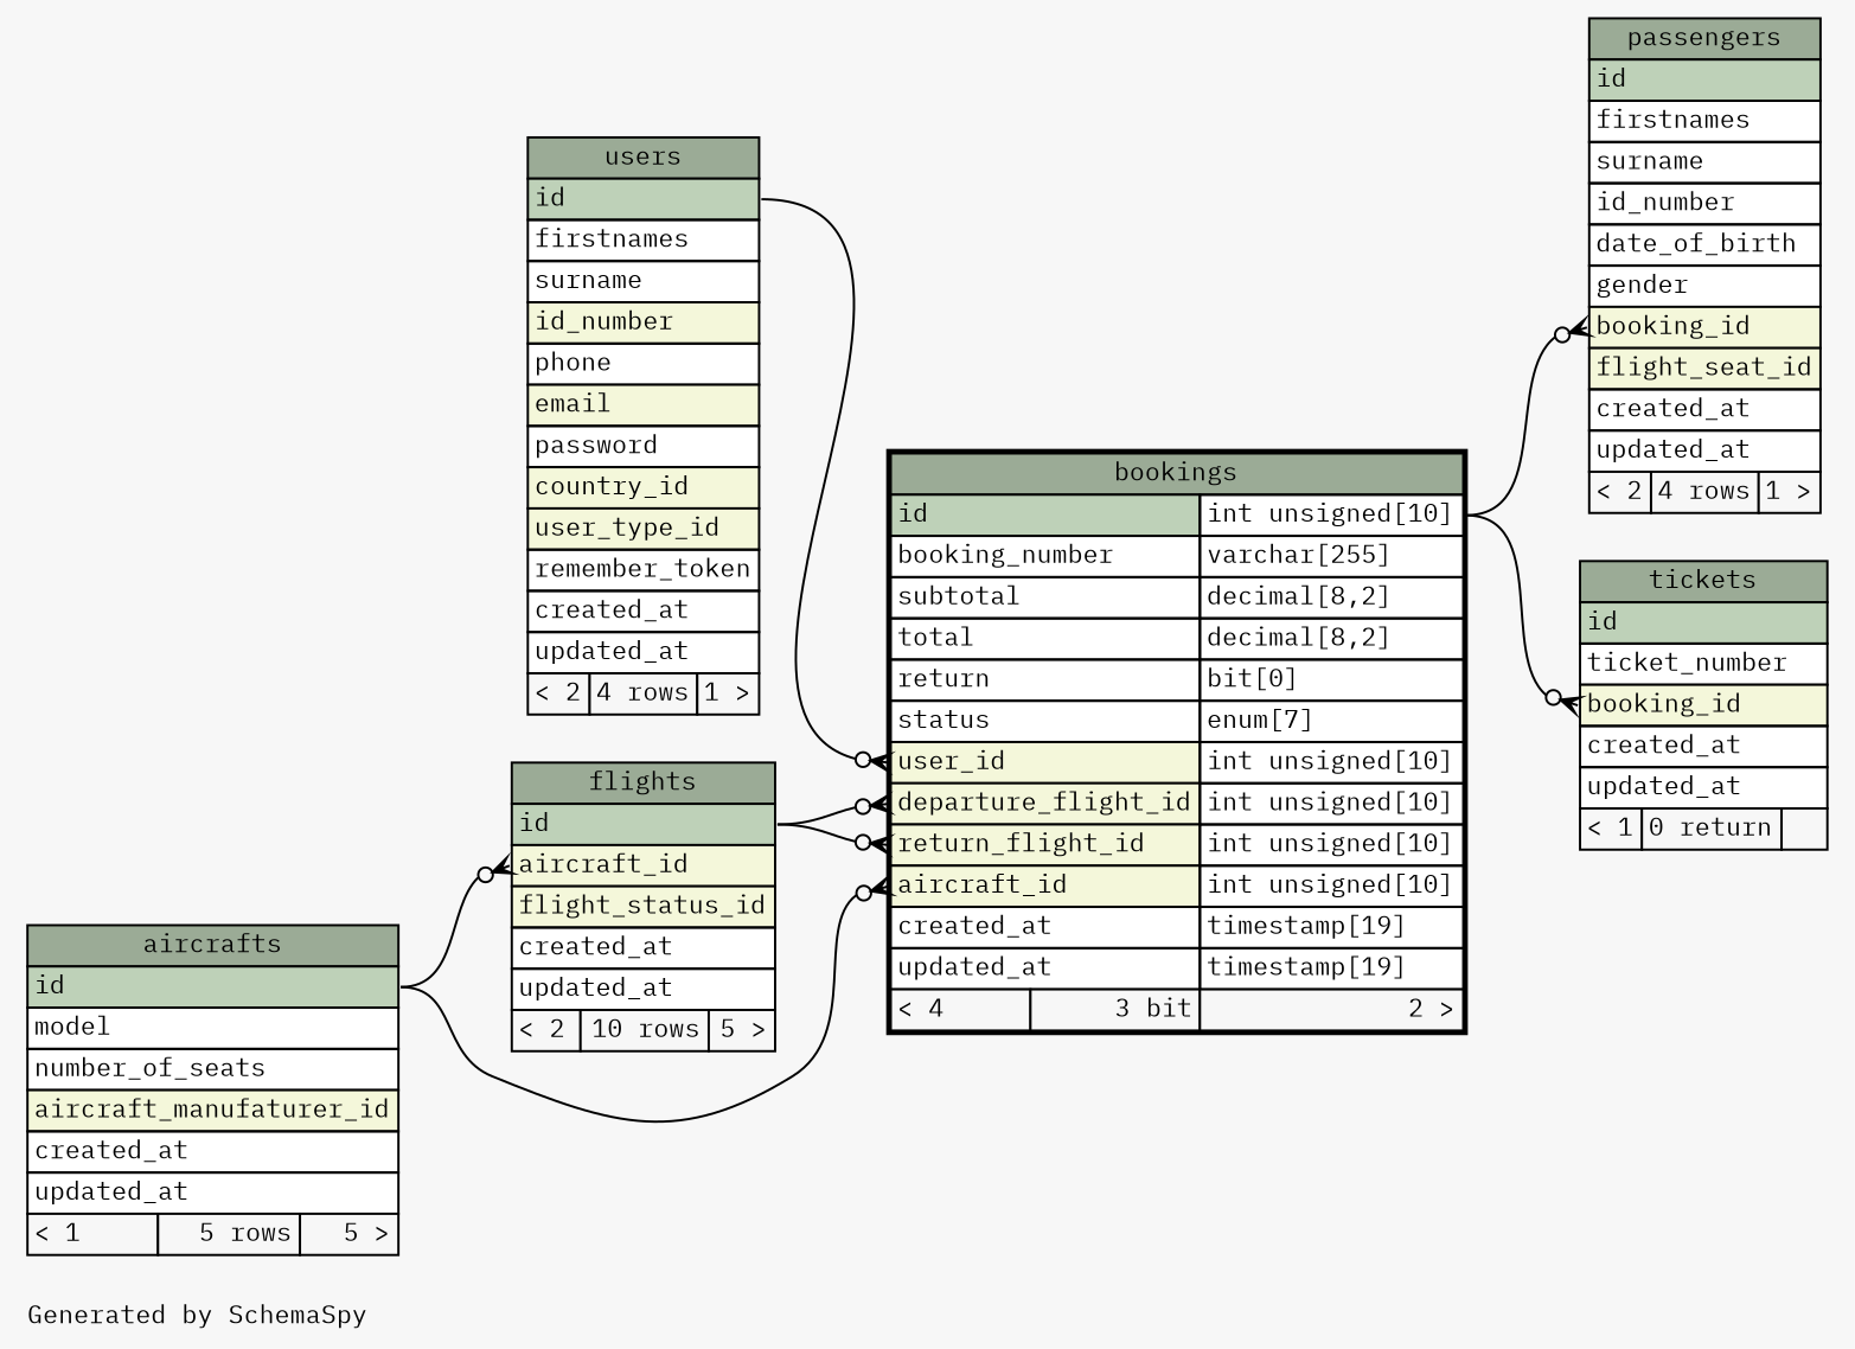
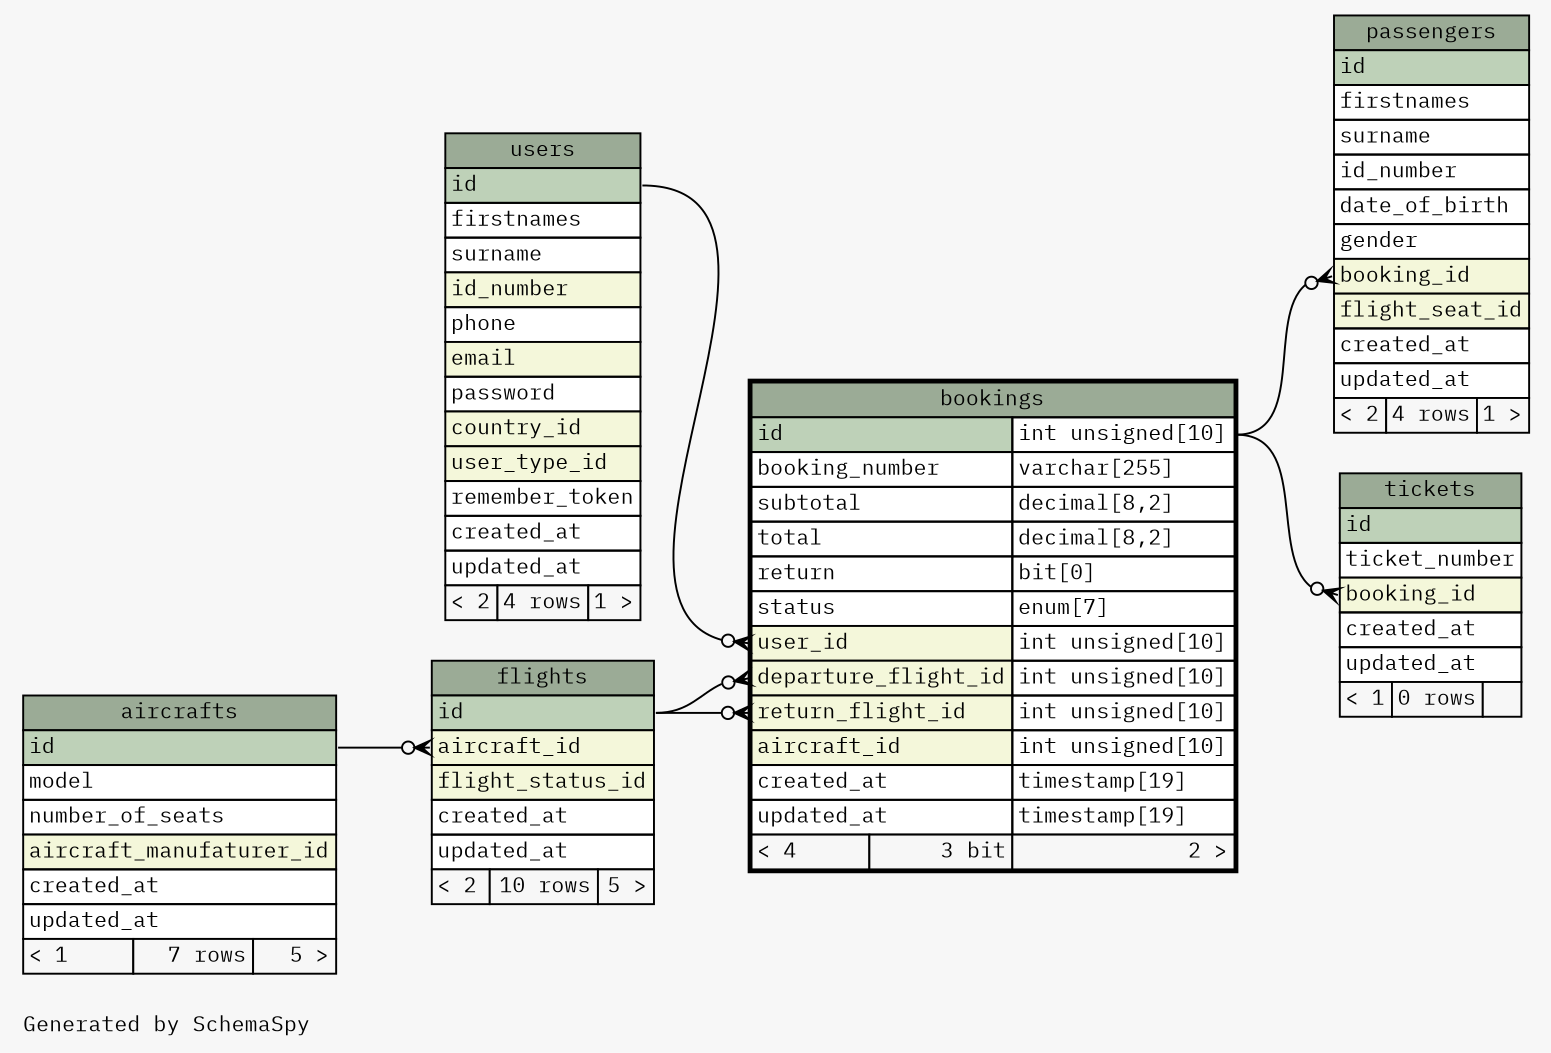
  digraph {
    bgcolor="#f7f7f7"
    fontname="IBM Plex Mono"
    fontsize=11
    label="\nGenerated by SchemaSpy"
    labeljust=l
    nodesep=0.18
    rankdir=RL
    ranksep=0.46
    node [fontname="IBM Plex Mono" fontsize=11 shape=plaintext]
    edge [arrowhead=none arrowsize=0.8 arrowtail=crowodot dir=back fontname="IBM Plex Mono" headport="id:e" tailport="aircraft_id:w"]
    n1 [label=<     <TABLE BORDER="2" CELLBORDER="1" CELLSPACING="0" BGCOLOR="#ffffff">       <TR><TD COLSPAN="3" BGCOLOR="#9bab96" ALIGN="CENTER">bookings</TD></TR>       <TR><TD PORT="id" COLSPAN="2" BGCOLOR="#bed1b8" ALIGN="LEFT">id</TD><TD PORT="id.type" ALIGN="LEFT">int unsigned[10]</TD></TR>       <TR><TD PORT="booking_number" COLSPAN="2" ALIGN="LEFT">booking_number</TD><TD PORT="booking_number.type" ALIGN="LEFT">varchar[255]</TD></TR>       <TR><TD PORT="subtotal" COLSPAN="2" ALIGN="LEFT">subtotal</TD><TD PORT="subtotal.type" ALIGN="LEFT">decimal[8,2]</TD></TR>       <TR><TD PORT="total" COLSPAN="2" ALIGN="LEFT">total</TD><TD PORT="total.type" ALIGN="LEFT">decimal[8,2]</TD></TR>       <TR><TD PORT="return" COLSPAN="2" ALIGN="LEFT">return</TD><TD PORT="return.type" ALIGN="LEFT">bit[0]</TD></TR>       <TR><TD PORT="status" COLSPAN="2" ALIGN="LEFT">status</TD><TD PORT="status.type" ALIGN="LEFT">enum[7]</TD></TR>       <TR><TD PORT="user_id" COLSPAN="2" BGCOLOR="#f4f7da" ALIGN="LEFT">user_id</TD><TD PORT="user_id.type" ALIGN="LEFT">int unsigned[10]</TD></TR>       <TR><TD PORT="departure_flight_id" COLSPAN="2" BGCOLOR="#f4f7da" ALIGN="LEFT">departure_flight_id</TD><TD PORT="departure_flight_id.type" ALIGN="LEFT">int unsigned[10]</TD></TR>       <TR><TD PORT="return_flight_id" COLSPAN="2" BGCOLOR="#f4f7da" ALIGN="LEFT">return_flight_id</TD><TD PORT="return_flight_id.type" ALIGN="LEFT">int unsigned[10]</TD></TR>       <TR><TD PORT="aircraft_id" COLSPAN="2" BGCOLOR="#f4f7da" ALIGN="LEFT">aircraft_id</TD><TD PORT="aircraft_id.type" ALIGN="LEFT">int unsigned[10]</TD></TR>       <TR><TD PORT="created_at" COLSPAN="2" ALIGN="LEFT">created_at</TD><TD PORT="created_at.type" ALIGN="LEFT">timestamp[19]</TD></TR>       <TR><TD PORT="updated_at" COLSPAN="2" ALIGN="LEFT">updated_at</TD><TD PORT="updated_at.type" ALIGN="LEFT">timestamp[19]</TD></TR>       <TR><TD ALIGN="LEFT" BGCOLOR="#f7f7f7">&lt; 4</TD><TD ALIGN="RIGHT" BGCOLOR="#f7f7f7">3 bit</TD><TD ALIGN="RIGHT" BGCOLOR="#f7f7f7">2 &gt;</TD></TR>     </TABLE>>]
-   n2 [label=<     <TABLE BORDER="0" CELLBORDER="1" CELLSPACING="0" BGCOLOR="#ffffff">       <TR><TD COLSPAN="3" BGCOLOR="#9bab96" ALIGN="CENTER">aircrafts</TD></TR>       <TR><TD PORT="id" COLSPAN="3" BGCOLOR="#bed1b8" ALIGN="LEFT">id</TD></TR>       <TR><TD PORT="model" COLSPAN="3" ALIGN="LEFT">model</TD></TR>       <TR><TD PORT="number_of_seats" COLSPAN="3" ALIGN="LEFT">number_of_seats</TD></TR>       <TR><TD PORT="aircraft_manufaturer_id" COLSPAN="3" BGCOLOR="#f4f7da" ALIGN="LEFT">aircraft_manufaturer_id</TD></TR>       <TR><TD PORT="created_at" COLSPAN="3" ALIGN="LEFT">created_at</TD></TR>       <TR><TD PORT="updated_at" COLSPAN="3" ALIGN="LEFT">updated_at</TD></TR>       <TR><TD ALIGN="LEFT" BGCOLOR="#f7f7f7">&lt; 1</TD><TD ALIGN="RIGHT" BGCOLOR="#f7f7f7">5 rows</TD><TD ALIGN="RIGHT" BGCOLOR="#f7f7f7">5 &gt;</TD></TR>     </TABLE>>]
+   n2 [label=<     <TABLE BORDER="0" CELLBORDER="1" CELLSPACING="0" BGCOLOR="#ffffff">       <TR><TD COLSPAN="3" BGCOLOR="#9bab96" ALIGN="CENTER">aircrafts</TD></TR>       <TR><TD PORT="id" COLSPAN="3" BGCOLOR="#bed1b8" ALIGN="LEFT">id</TD></TR>       <TR><TD PORT="model" COLSPAN="3" ALIGN="LEFT">model</TD></TR>       <TR><TD PORT="number_of_seats" COLSPAN="3" ALIGN="LEFT">number_of_seats</TD></TR>       <TR><TD PORT="aircraft_manufaturer_id" COLSPAN="3" BGCOLOR="#f4f7da" ALIGN="LEFT">aircraft_manufaturer_id</TD></TR>       <TR><TD PORT="created_at" COLSPAN="3" ALIGN="LEFT">created_at</TD></TR>       <TR><TD PORT="updated_at" COLSPAN="3" ALIGN="LEFT">updated_at</TD></TR>       <TR><TD ALIGN="LEFT" BGCOLOR="#f7f7f7">&lt; 1</TD><TD ALIGN="RIGHT" BGCOLOR="#f7f7f7">7 rows</TD><TD ALIGN="RIGHT" BGCOLOR="#f7f7f7">5 &gt;</TD></TR>     </TABLE>>]
    n3 [label=<     <TABLE BORDER="0" CELLBORDER="1" CELLSPACING="0" BGCOLOR="#ffffff">       <TR><TD COLSPAN="3" BGCOLOR="#9bab96" ALIGN="CENTER">flights</TD></TR>       <TR><TD PORT="id" COLSPAN="3" BGCOLOR="#bed1b8" ALIGN="LEFT">id</TD></TR>       <TR><TD PORT="aircraft_id" COLSPAN="3" BGCOLOR="#f4f7da" ALIGN="LEFT">aircraft_id</TD></TR>       <TR><TD PORT="flight_status_id" COLSPAN="3" BGCOLOR="#f4f7da" ALIGN="LEFT">flight_status_id</TD></TR>       <TR><TD PORT="created_at" COLSPAN="3" ALIGN="LEFT">created_at</TD></TR>       <TR><TD PORT="updated_at" COLSPAN="3" ALIGN="LEFT">updated_at</TD></TR>       <TR><TD ALIGN="LEFT" BGCOLOR="#f7f7f7">&lt; 2</TD><TD ALIGN="RIGHT" BGCOLOR="#f7f7f7">10 rows</TD><TD ALIGN="RIGHT" BGCOLOR="#f7f7f7">5 &gt;</TD></TR>     </TABLE>>]
    n4 [label=<     <TABLE BORDER="0" CELLBORDER="1" CELLSPACING="0" BGCOLOR="#ffffff">       <TR><TD COLSPAN="3" BGCOLOR="#9bab96" ALIGN="CENTER">users</TD></TR>       <TR><TD PORT="id" COLSPAN="3" BGCOLOR="#bed1b8" ALIGN="LEFT">id</TD></TR>       <TR><TD PORT="firstnames" COLSPAN="3" ALIGN="LEFT">firstnames</TD></TR>       <TR><TD PORT="surname" COLSPAN="3" ALIGN="LEFT">surname</TD></TR>       <TR><TD PORT="id_number" COLSPAN="3" BGCOLOR="#f4f7da" ALIGN="LEFT">id_number</TD></TR>       <TR><TD PORT="phone" COLSPAN="3" ALIGN="LEFT">phone</TD></TR>       <TR><TD PORT="email" COLSPAN="3" BGCOLOR="#f4f7da" ALIGN="LEFT">email</TD></TR>       <TR><TD PORT="password" COLSPAN="3" ALIGN="LEFT">password</TD></TR>       <TR><TD PORT="country_id" COLSPAN="3" BGCOLOR="#f4f7da" ALIGN="LEFT">country_id</TD></TR>       <TR><TD PORT="user_type_id" COLSPAN="3" BGCOLOR="#f4f7da" ALIGN="LEFT">user_type_id</TD></TR>       <TR><TD PORT="remember_token" COLSPAN="3" ALIGN="LEFT">remember_token</TD></TR>       <TR><TD PORT="created_at" COLSPAN="3" ALIGN="LEFT">created_at</TD></TR>       <TR><TD PORT="updated_at" COLSPAN="3" ALIGN="LEFT">updated_at</TD></TR>       <TR><TD ALIGN="LEFT" BGCOLOR="#f7f7f7">&lt; 2</TD><TD ALIGN="RIGHT" BGCOLOR="#f7f7f7">4 rows</TD><TD ALIGN="RIGHT" BGCOLOR="#f7f7f7">1 &gt;</TD></TR>     </TABLE>>]
    n5 [label=<     <TABLE BORDER="0" CELLBORDER="1" CELLSPACING="0" BGCOLOR="#ffffff">       <TR><TD COLSPAN="3" BGCOLOR="#9bab96" ALIGN="CENTER">passengers</TD></TR>       <TR><TD PORT="id" COLSPAN="3" BGCOLOR="#bed1b8" ALIGN="LEFT">id</TD></TR>       <TR><TD PORT="firstnames" COLSPAN="3" ALIGN="LEFT">firstnames</TD></TR>       <TR><TD PORT="surname" COLSPAN="3" ALIGN="LEFT">surname</TD></TR>       <TR><TD PORT="id_number" COLSPAN="3" ALIGN="LEFT">id_number</TD></TR>       <TR><TD PORT="date_of_birth" COLSPAN="3" ALIGN="LEFT">date_of_birth</TD></TR>       <TR><TD PORT="gender" COLSPAN="3" ALIGN="LEFT">gender</TD></TR>       <TR><TD PORT="booking_id" COLSPAN="3" BGCOLOR="#f4f7da" ALIGN="LEFT">booking_id</TD></TR>       <TR><TD PORT="flight_seat_id" COLSPAN="3" BGCOLOR="#f4f7da" ALIGN="LEFT">flight_seat_id</TD></TR>       <TR><TD PORT="created_at" COLSPAN="3" ALIGN="LEFT">created_at</TD></TR>       <TR><TD PORT="updated_at" COLSPAN="3" ALIGN="LEFT">updated_at</TD></TR>       <TR><TD ALIGN="LEFT" BGCOLOR="#f7f7f7">&lt; 2</TD><TD ALIGN="RIGHT" BGCOLOR="#f7f7f7">4 rows</TD><TD ALIGN="RIGHT" BGCOLOR="#f7f7f7">1 &gt;</TD></TR>     </TABLE>>]
-   n6 [label=<     <TABLE BORDER="0" CELLBORDER="1" CELLSPACING="0" BGCOLOR="#ffffff">       <TR><TD COLSPAN="3" BGCOLOR="#9bab96" ALIGN="CENTER">tickets</TD></TR>       <TR><TD PORT="id" COLSPAN="3" BGCOLOR="#bed1b8" ALIGN="LEFT">id</TD></TR>       <TR><TD PORT="ticket_number" COLSPAN="3" ALIGN="LEFT">ticket_number</TD></TR>       <TR><TD PORT="booking_id" COLSPAN="3" BGCOLOR="#f4f7da" ALIGN="LEFT">booking_id</TD></TR>       <TR><TD PORT="created_at" COLSPAN="3" ALIGN="LEFT">created_at</TD></TR>       <TR><TD PORT="updated_at" COLSPAN="3" ALIGN="LEFT">updated_at</TD></TR>       <TR><TD ALIGN="LEFT" BGCOLOR="#f7f7f7">&lt; 1</TD><TD ALIGN="RIGHT" BGCOLOR="#f7f7f7">0 return</TD><TD ALIGN="RIGHT" BGCOLOR="#f7f7f7">  </TD></TR>     </TABLE>>]
-   n1 -> n2
+   n6 [label=<     <TABLE BORDER="0" CELLBORDER="1" CELLSPACING="0" BGCOLOR="#ffffff">       <TR><TD COLSPAN="3" BGCOLOR="#9bab96" ALIGN="CENTER">tickets</TD></TR>       <TR><TD PORT="id" COLSPAN="3" BGCOLOR="#bed1b8" ALIGN="LEFT">id</TD></TR>       <TR><TD PORT="ticket_number" COLSPAN="3" ALIGN="LEFT">ticket_number</TD></TR>       <TR><TD PORT="booking_id" COLSPAN="3" BGCOLOR="#f4f7da" ALIGN="LEFT">booking_id</TD></TR>       <TR><TD PORT="created_at" COLSPAN="3" ALIGN="LEFT">created_at</TD></TR>       <TR><TD PORT="updated_at" COLSPAN="3" ALIGN="LEFT">updated_at</TD></TR>       <TR><TD ALIGN="LEFT" BGCOLOR="#f7f7f7">&lt; 1</TD><TD ALIGN="RIGHT" BGCOLOR="#f7f7f7">0 rows</TD><TD ALIGN="RIGHT" BGCOLOR="#f7f7f7">  </TD></TR>     </TABLE>>]
    n1 -> n3 [tailport="departure_flight_id:w"]
    n1 -> n3 [tailport="return_flight_id:w"]
    n1 -> n4 [tailport="user_id:w"]
    n3 -> n2
    n5 -> n1 [headport="id.type:e" tailport="booking_id:w"]
    n6 -> n1 [headport="id.type:e" tailport="booking_id:w"]
  }
